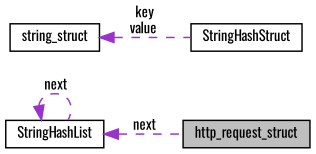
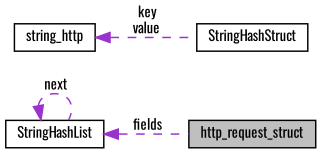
  digraph {
    fontname=Oswald
    rankdir=LR
    node [color=black fillcolor=white fontname=Oswald fontsize=10 shape=record style=filled]
    edge [color=darkorchid3 dir=back fontname=Oswald fontsize=10 labelfontname=Helvetica labelfontsize=10 style=dashed]
    n1 [fillcolor=grey75 fontcolor=black height=0.2 label=http_request_struct width=0.4]
-   n2 [height=0.2 label=string_struct width=0.4]
+   n2 [height=0.2 label=string_http width=0.4]
    n3 [height=0.2 label=StringHashStruct width=0.4]
    n4 [height=0.2 label=StringHashList width=0.4]
    n2 -> n3 [label=" key\nvalue"]
-   n4 -> n1 [label=" next"]
+   n4 -> n1 [label=" fields"]
    n4 -> n4 [label=" next"]
  }
